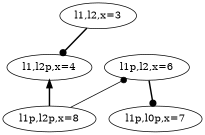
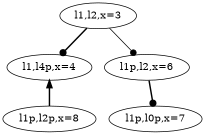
  digraph {
    edge [arrowhead=dot style=bold]
    "l1,l2,x=3"
-   "l1,l2p,x=4"
+   "l1,l2p,x=4" [label="l1,l4p,x=4"]
    "l1p,l2,x=6"
    "l1p,l2p,x=8"
    n5 [label="l1p,l0p,x=7"]
    subgraph sub_1 {
      rank=same
      "l1,l2,x=3"
    }
    subgraph sub_2 {
      rank=same
      "l1,l2p,x=4"
      "l1p,l2,x=6"
    }
    subgraph sub_3 {
      rank=same
      "l1p,l2p,x=8"
      n5
    }
    "l1,l2,x=3" -> "l1,l2p,x=4"
-   "l1p,l2p,x=8" -> "l1p,l2,x=6" [style=solid]
+   "l1,l2,x=3" -> "l1p,l2,x=6" [style=solid]
    "l1p,l2,x=6" -> n5
    "l1p,l2p,x=8" -> "l1,l2p,x=4" [arrowhead=normal]
  }
